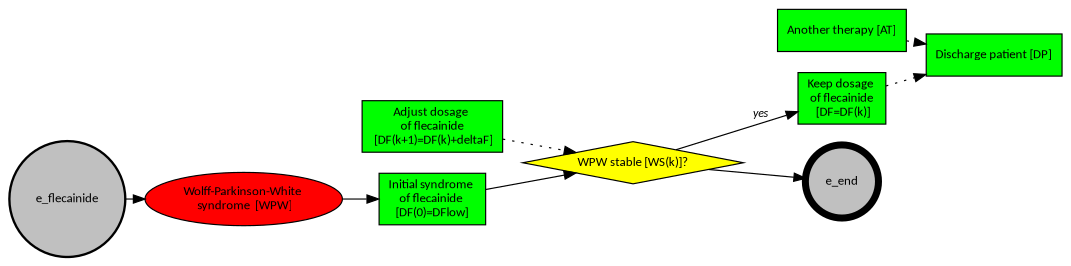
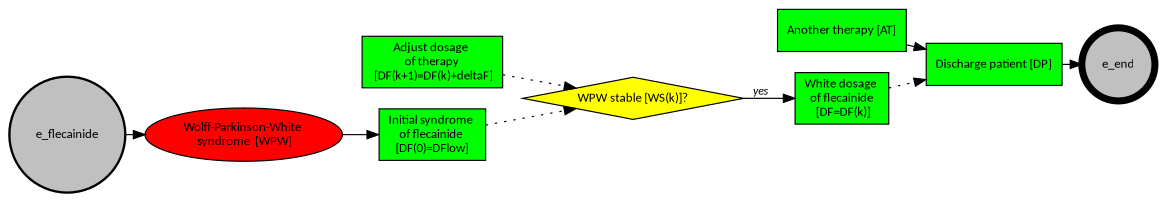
  digraph {
    rankdir=LR
    ranksep=0.1
    node [fillcolor=green fontname=Calibri fontsize=11 shape=box style=filled]
    edge [fontname="Calibri Italic" fontsize=10 style=solid]
    n1 [fillcolor=red label="Wolff-Parkinson-White \n syndrome  [WPW]" shape=oval]
    n2 [label="Initial syndrome \n of flecainide  \n[DF(0)=DFlow]"]
    n3 [fillcolor=yellow label="WPW stable [WS(k)]?" shape=diamond]
-   n4 [label="Keep dosage \n of flecainide \n [DF=DF(k)]"]
+   n4 [label="White dosage \n of flecainide \n [DF=DF(k)]"]
    n5 [label="Discharge patient [DP]"]
-   n6 [label="Adjust dosage \n of flecainide \n [DF(k+1)=DF(k)+deltaF]"]
+   n6 [label="Adjust dosage \n of therapy \n [DF(k+1)=DF(k)+deltaF]"]
    n7 [label="Another therapy [AT]"]
    e_end [fillcolor=gray penwidth=6 shape=circle width=0.3]
    n9 [fillcolor=gray label=e_flecainide penwidth=2 shape=circle width=0.3]
    n1 -> n2
-   n2 -> n3
+   n2 -> n3 [style=dotted]
    n3 -> n4 [label=yes]
    n4 -> n5 [style=dotted]
-   n3 -> e_end
+   n5 -> e_end
    n6 -> n3 [style=dotted]
-   n7 -> n5 [style=dotted]
+   n7 -> n5
    n9 -> n1
  }
